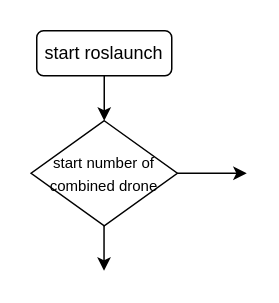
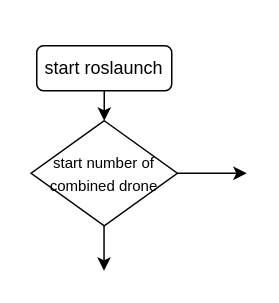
  <mxCell id="0" />
  <mxCell id="1" parent="0" />
- <mxCell id="2" value="start roslaunch" style="rounded=1;whiteSpace=wrap;html=1;" vertex="1" parent="1"><mxGeometry x="24" y="20" width="90" height="30" as="geometry" /></mxCell>
+ <mxCell id="2" value="start roslaunch" style="rounded=1;whiteSpace=wrap;html=1;" vertex="1" parent="1"><mxGeometry x="24" y="30" width="90" height="30" as="geometry" /></mxCell>
  <mxCell id="3" value="" style="endArrow=classic;html=1;rounded=0;exitX=0.5;exitY=1;exitDx=0;exitDy=0;" edge="1" parent="1" source="2"><mxGeometry width="50" height="50" relative="1" as="geometry"><mxPoint x="94" y="130" as="sourcePoint" /><mxPoint x="69" y="80" as="targetPoint" /></mxGeometry></mxCell>
  <mxCell id="4" value="&lt;font style=&quot;font-size: 10px;&quot;&gt;start number of combined drone&lt;/font&gt;" style="rhombus;whiteSpace=wrap;html=1;" vertex="1" parent="1"><mxGeometry x="20.25" y="80" width="97.5" height="70" as="geometry" /></mxCell>
  <mxCell id="5" value="" style="endArrow=classic;html=1;rounded=0;exitX=0.5;exitY=1;exitDx=0;exitDy=0;" edge="1" parent="1"><mxGeometry width="50" height="50" relative="1" as="geometry"><mxPoint x="68.86" y="150" as="sourcePoint" /><mxPoint x="68.86" y="180" as="targetPoint" /></mxGeometry></mxCell>
  <mxCell id="6" value="" style="endArrow=classic;html=1;rounded=0;exitX=1;exitY=0.5;exitDx=0;exitDy=0;" edge="1" parent="1" source="4"><mxGeometry width="50" height="50" relative="1" as="geometry"><mxPoint x="118" y="120" as="sourcePoint" /><mxPoint x="164" y="115" as="targetPoint" /></mxGeometry></mxCell>
